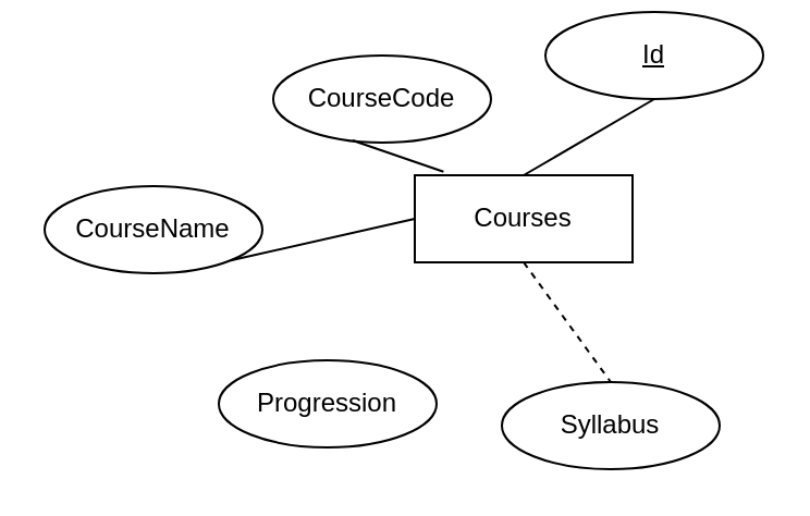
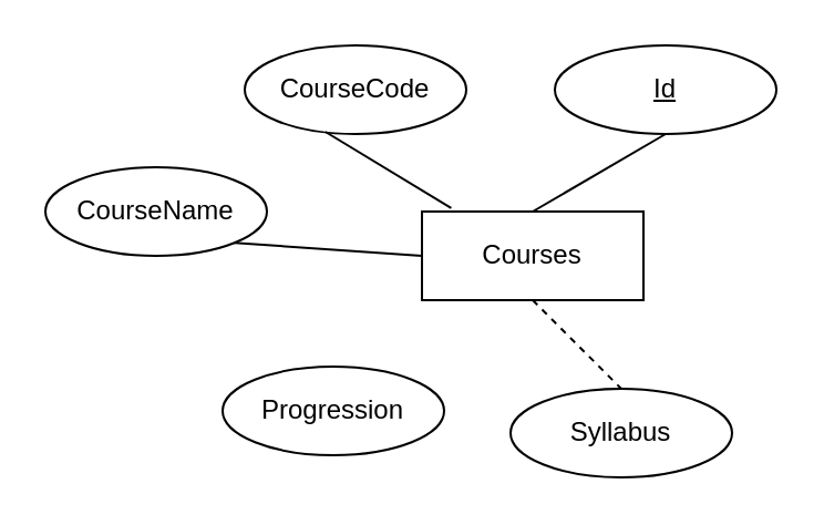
  <mxCell id="0" />
  <mxCell id="1" parent="0" />
- <mxCell id="2" value="Courses" style="whiteSpace=wrap;html=1;align=center;" vertex="1" parent="1"><mxGeometry x="190" y="80" width="100" height="40" as="geometry" /></mxCell>
- <mxCell id="3" value="CourseCode" style="ellipse;whiteSpace=wrap;html=1;align=center;" vertex="1" parent="1"><mxGeometry x="125" y="25" width="100" height="40" as="geometry" /></mxCell>
- <mxCell id="4" value="CourseName" style="ellipse;whiteSpace=wrap;html=1;align=center;" vertex="1" parent="1"><mxGeometry x="20" y="85" width="100" height="40" as="geometry" /></mxCell>
+ <mxCell id="2" value="Courses" style="whiteSpace=wrap;html=1;align=center;" vertex="1" parent="1"><mxGeometry x="190" y="95" width="100" height="40" as="geometry" /></mxCell>
+ <mxCell id="3" value="CourseCode" style="ellipse;whiteSpace=wrap;html=1;align=center;" vertex="1" parent="1"><mxGeometry x="110" y="20" width="100" height="40" as="geometry" /></mxCell>
+ <mxCell id="4" value="CourseName" style="ellipse;whiteSpace=wrap;html=1;align=center;" vertex="1" parent="1"><mxGeometry x="20" y="75" width="100" height="40" as="geometry" /></mxCell>
  <mxCell id="5" value="Progression" style="ellipse;whiteSpace=wrap;html=1;align=center;" vertex="1" parent="1"><mxGeometry x="100" y="165" width="100" height="40" as="geometry" /></mxCell>
  <mxCell id="6" value="" style="endArrow=none;html=1;rounded=0;entryX=0.5;entryY=1;entryDx=0;entryDy=0;exitX=0.5;exitY=0;exitDx=0;exitDy=0;" edge="1" parent="1" source="2" target="9"><mxGeometry relative="1" as="geometry"><mxPoint x="140" y="105" as="sourcePoint" /><mxPoint x="285" y="55" as="targetPoint" /></mxGeometry></mxCell>
  <mxCell id="7" value="" style="endArrow=none;html=1;rounded=0;exitX=0.364;exitY=0.975;exitDx=0;exitDy=0;exitPerimeter=0;entryX=0.132;entryY=-0.04;entryDx=0;entryDy=0;entryPerimeter=0;" edge="1" parent="1" source="3" target="2"><mxGeometry relative="1" as="geometry"><mxPoint x="140" y="105" as="sourcePoint" /><mxPoint x="300" y="105" as="targetPoint" /></mxGeometry></mxCell>
  <mxCell id="8" value="" style="endArrow=none;html=1;rounded=0;exitX=1;exitY=1;exitDx=0;exitDy=0;entryX=0;entryY=0.5;entryDx=0;entryDy=0;" edge="1" parent="1" source="4" target="2"><mxGeometry relative="1" as="geometry"><mxPoint x="140" y="105" as="sourcePoint" /><mxPoint x="300" y="105" as="targetPoint" /></mxGeometry></mxCell>
- <mxCell id="9" value="Id" style="ellipse;whiteSpace=wrap;html=1;align=center;fontStyle=4;" vertex="1" parent="1"><mxGeometry x="250" y="5" width="100" height="40" as="geometry" /></mxCell>
+ <mxCell id="9" value="Id" style="ellipse;whiteSpace=wrap;html=1;align=center;fontStyle=4;" vertex="1" parent="1"><mxGeometry x="250" y="20" width="100" height="40" as="geometry" /></mxCell>
  <mxCell id="10" value="Syllabus" style="ellipse;whiteSpace=wrap;html=1;align=center;" vertex="1" parent="1"><mxGeometry x="230" y="175" width="100" height="40" as="geometry" /></mxCell>
  <mxCell id="11" value="" style="endArrow=none;html=1;rounded=0;entryX=0.5;entryY=0;entryDx=0;entryDy=0;exitX=0.5;exitY=1;exitDx=0;exitDy=0;dashed=1;" edge="1" parent="1" source="2" target="10"><mxGeometry relative="1" as="geometry"><mxPoint x="140" y="105" as="sourcePoint" /><mxPoint x="300" y="105" as="targetPoint" /></mxGeometry></mxCell>
